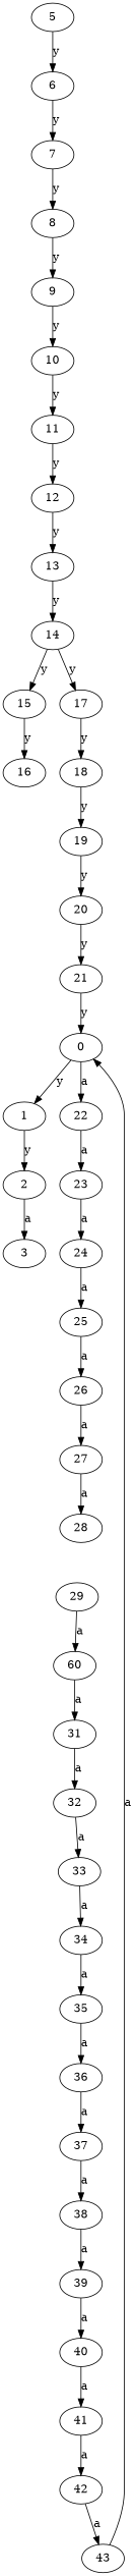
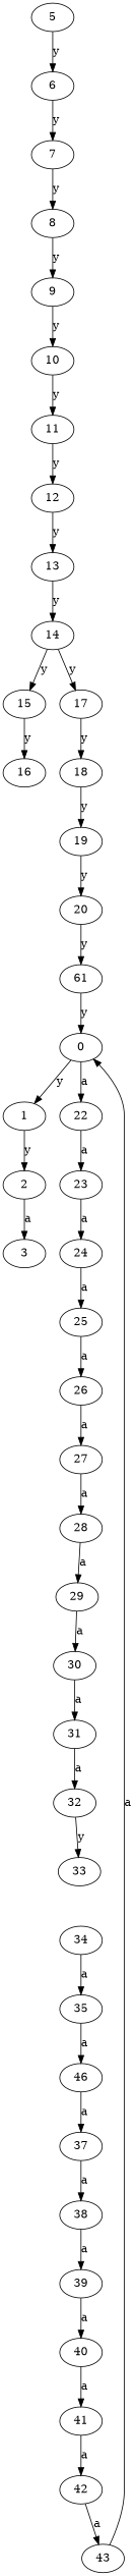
  digraph {
    1
    2
    3
    5
    6
    7
    8
    9
    10
    11
    12
    13
    14
    15
    17
    16
    18
    19
    20
-   21
+   21 [label=61]
    0
    22
    23
    24
    25
    26
    27
    28
    29
-   30 [label=60]
+   30
    31
    32
    33
    34
    35
-   36
+   36 [label=46]
    37
    38
    39
    40
    41
    42
    43
    1 -> 2 [label=y]
    2 -> 3 [label=a]
    5 -> 6 [label=y]
    6 -> 7 [label=y]
    7 -> 8 [label=y]
    8 -> 9 [label=y]
    9 -> 10 [label=y]
    10 -> 11 [label=y]
    11 -> 12 [label=y]
    12 -> 13 [label=y]
    13 -> 14 [label=y]
    14 -> 15 [label=y]
    14 -> 17 [label=y]
    15 -> 16 [label=y]
    17 -> 18 [label=y]
    18 -> 19 [label=y]
    19 -> 20 [label=y]
    20 -> 21 [label=y]
    21 -> 0 [label=y]
    0 -> 1 [label=y]
    0 -> 22 [label=a]
    22 -> 23 [label=a]
    23 -> 24 [label=a]
    24 -> 25 [label=a]
    25 -> 26 [label=a]
    26 -> 27 [label=a]
    27 -> 28 [label=a]
+   28 -> 29 [label=a]
    29 -> 30 [label=a]
    30 -> 31 [label=a]
    31 -> 32 [label=a]
-   32 -> 33 [label=a]
-   33 -> 34 [label=a]
+   32 -> 33 [label=y]
    34 -> 35 [label=a]
    35 -> 36 [label=a]
    36 -> 37 [label=a]
    37 -> 38 [label=a]
    38 -> 39 [label=a]
    39 -> 40 [label=a]
    40 -> 41 [label=a]
    41 -> 42 [label=a]
    42 -> 43 [label=a]
    43 -> 0 [label=a]
  }
